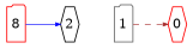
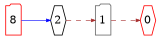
  digraph {
    fontname="DejaVu Serif"
    rankdir=LR
    node [color=red fixedsize=true fontname="DejaVu Serif" shape=folder]
    edge [arrowsize=0.5 color=brown fontname="DejaVu Serif" penwidth=0.75 style=dashed]
    n1 [label=8 width=.26]
    2 [color=black shape=hexagon width=.26]
    1 [color=gray40 width=.26]
    0 [shape=hexagon width=.26]
    n1 -> 2 [color=blue style=bold]
+   2 -> 1
    1 -> 0
  }
